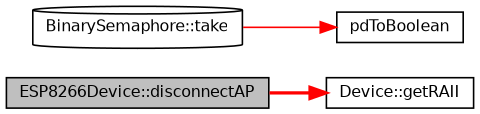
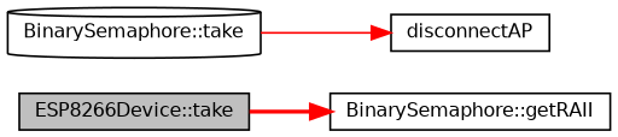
  digraph {
    rankdir=LR
    node [color=black fillcolor=white fontname=Helvetica fontsize=10 shape=box style=filled]
    edge [color=red fontname=Helvetica fontsize=10 labelfontname=Helvetica labelfontsize=10]
-   n1 [fillcolor=grey75 fontcolor=black height=0.2 label="ESP8266Device::disconnectAP" width=0.4]
-   n2 [height=0.2 label="Device::getRAII" width=0.4]
+   n1 [fillcolor=grey75 fontcolor=black height=0.2 label="ESP8266Device::take" width=0.4]
+   n2 [height=0.2 label="BinarySemaphore::getRAII" width=0.4]
    n3 [height=0.2 label="BinarySemaphore::take" shape=cylinder width=0.4]
-   n4 [height=0.2 label=pdToBoolean width=0.4]
+   n4 [height=0.2 label=disconnectAP width=0.4]
    n1 -> n2 [style=bold]
    n3 -> n4 [style=solid]
  }
